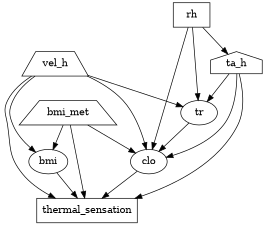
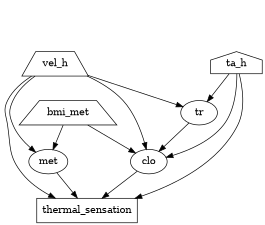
  digraph {
    node [shape=ellipse]
    ta_h [shape=house]
    tr
    clo
    thermal_sensation [shape=box]
    vel_h [shape=trapezium]
-   met [label=bmi]
-   rh [shape=box]
+   met
    n8 [label=bmi_met shape=trapezium]
    ta_h -> tr
    ta_h -> clo
    ta_h -> thermal_sensation
    tr -> clo
    clo -> thermal_sensation
    vel_h -> tr
    vel_h -> clo
    vel_h -> thermal_sensation
    vel_h -> met
    met -> thermal_sensation
-   rh -> ta_h
-   rh -> tr
-   rh -> clo
    n8 -> clo
-   n8 -> thermal_sensation
    n8 -> met
  }
